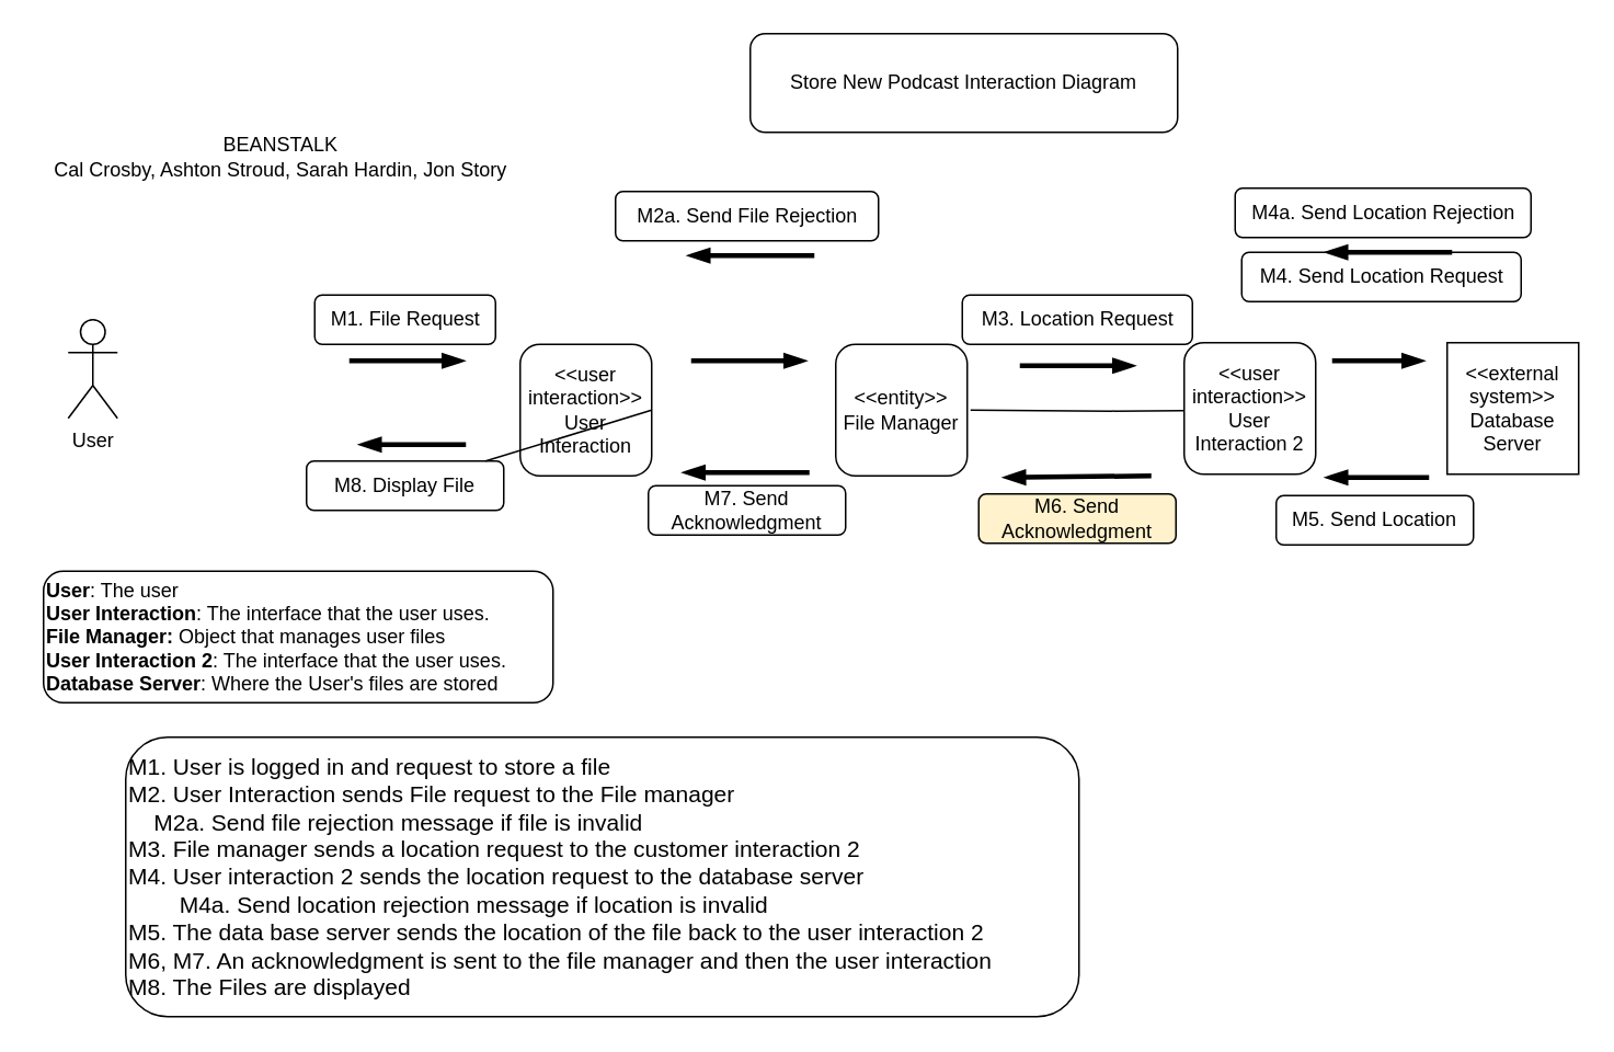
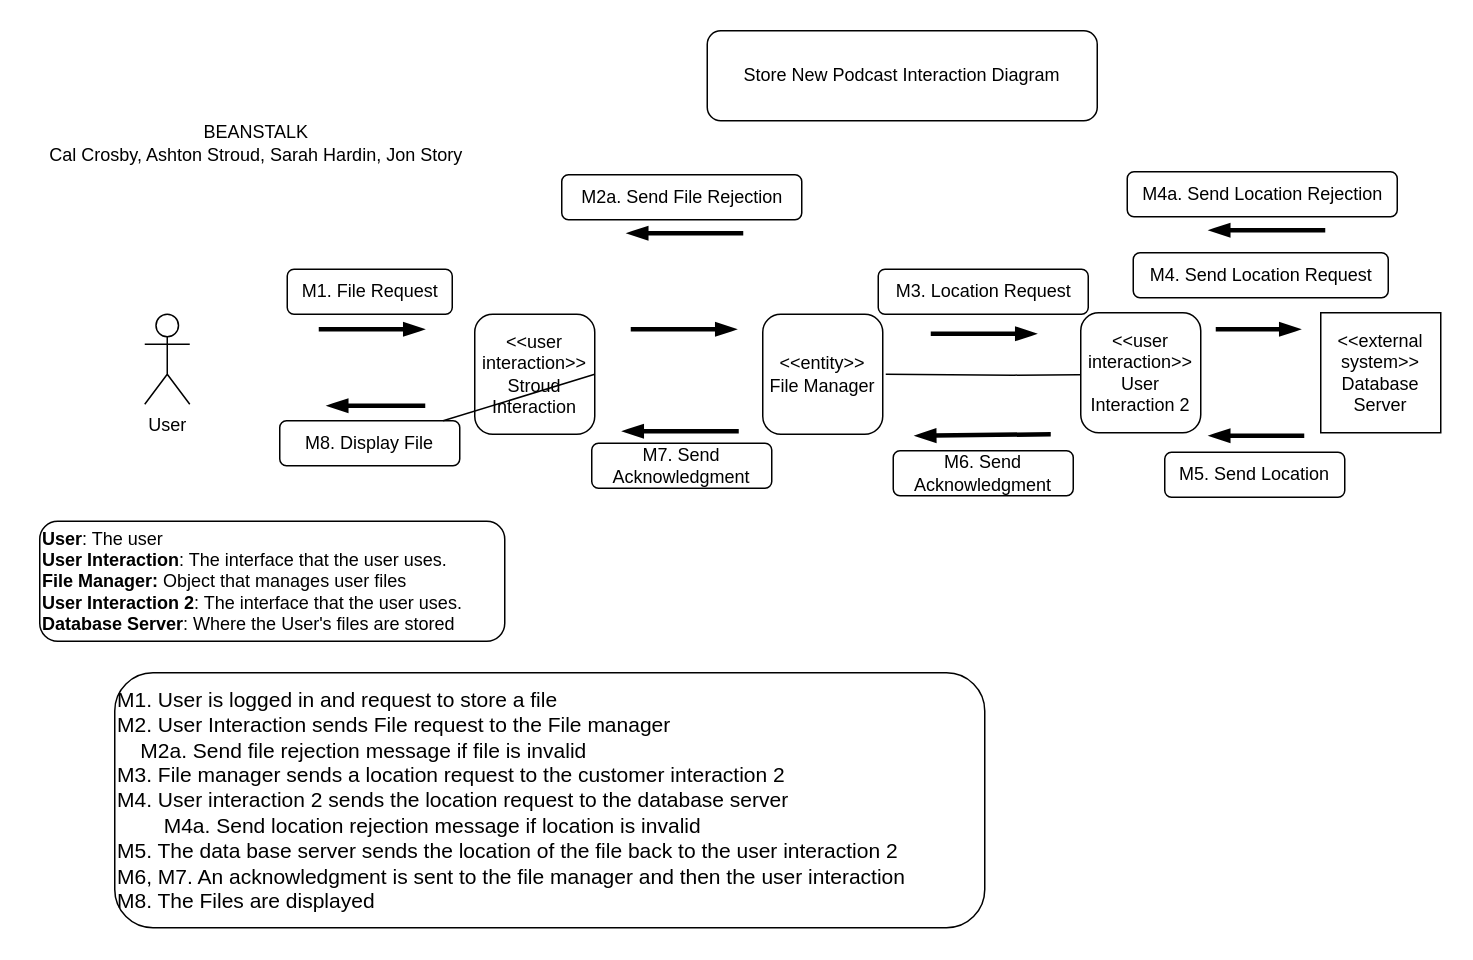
  <mxCell id="0" />
  <mxCell id="1" parent="0" />
- <mxCell id="2" value="User" style="shape=umlActor;verticalLabelPosition=bottom;verticalAlign=top;html=1;outlineConnect=0;" parent="1" vertex="1"><mxGeometry x="41" y="194" width="30" height="60" as="geometry" /></mxCell>
+ <mxCell id="2" value="User" style="shape=umlActor;verticalLabelPosition=bottom;verticalAlign=top;html=1;outlineConnect=0;" parent="1" vertex="1"><mxGeometry x="96" y="209" width="30" height="60" as="geometry" /></mxCell>
  <mxCell id="3" value="&lt;b&gt;User&lt;/b&gt;: The user&lt;br&gt;&lt;b&gt;User Interaction&lt;/b&gt;: The interface that the user uses.&lt;br&gt;&lt;b style=&quot;border-color: var(--border-color);&quot;&gt;File Manager: &lt;/b&gt;&lt;span style=&quot;border-color: var(--border-color);&quot;&gt;Object that manages user files&lt;br&gt;&lt;b&gt;User Interaction 2&lt;/b&gt;&lt;/span&gt;: The interface that the user uses.&lt;br&gt;&lt;b&gt;Database Server&lt;/b&gt;: Where the User's files are stored" style="rounded=1;whiteSpace=wrap;html=1;align=left;" parent="1" vertex="1"><mxGeometry x="26" y="347" width="310" height="80" as="geometry" /></mxCell>
  <mxCell id="4" style="edgeStyle=orthogonalEdgeStyle;rounded=0;orthogonalLoop=1;jettySize=auto;html=1;endArrow=none;endFill=0;" parent="1" edge="1"><mxGeometry relative="1" as="geometry"><mxPoint x="760" y="249" as="targetPoint" /><mxPoint x="590" y="249.077" as="sourcePoint" /></mxGeometry></mxCell>
- <mxCell id="5" value="&amp;lt;&amp;lt;user interaction&amp;gt;&amp;gt;&lt;br&gt;User Interaction" style="whiteSpace=wrap;html=1;aspect=fixed;rounded=1;" parent="1" vertex="1"><mxGeometry x="316" y="209" width="80" height="80" as="geometry" /></mxCell>
+ <mxCell id="5" value="&amp;lt;&amp;lt;user interaction&amp;gt;&amp;gt;&lt;br&gt;Stroud Interaction" style="whiteSpace=wrap;html=1;aspect=fixed;rounded=1;" parent="1" vertex="1"><mxGeometry x="316" y="209" width="80" height="80" as="geometry" /></mxCell>
  <mxCell id="6" value="M1. File Request" style="text;html=1;align=center;verticalAlign=middle;resizable=0;points=[];autosize=1;strokeColor=default;fillColor=none;rounded=1;" parent="1" vertex="1"><mxGeometry x="191" y="179" width="110" height="30" as="geometry" /></mxCell>
- <mxCell id="7" value="Store New Podcast Interaction Diagram" style="rounded=1;whiteSpace=wrap;html=1;" parent="1" vertex="1"><mxGeometry x="456" y="20" width="260" height="60" as="geometry" /></mxCell>
+ <mxCell id="7" value="Store New Podcast Interaction Diagram" style="rounded=1;whiteSpace=wrap;html=1;" parent="1" vertex="1"><mxGeometry x="471" y="20" width="260" height="60" as="geometry" /></mxCell>
  <mxCell id="8" value="M3. Location Request" style="text;html=1;align=center;verticalAlign=middle;resizable=0;points=[];autosize=1;strokeColor=default;fillColor=none;rounded=1;" parent="1" vertex="1"><mxGeometry x="585" y="179" width="140" height="30" as="geometry" /></mxCell>
  <mxCell id="9" value="&amp;lt;&amp;lt;user interaction&amp;gt;&amp;gt;&lt;br style=&quot;border-color: var(--border-color);&quot;&gt;User Interaction 2" style="whiteSpace=wrap;html=1;aspect=fixed;rounded=1;" parent="1" vertex="1"><mxGeometry x="720" y="208" width="80" height="80" as="geometry" /></mxCell>
  <mxCell id="10" value="&amp;lt;&amp;lt;external system&amp;gt;&amp;gt;&lt;br&gt;Database Server" style="whiteSpace=wrap;html=1;aspect=fixed;" parent="1" vertex="1"><mxGeometry x="880" y="208" width="80" height="80" as="geometry" /></mxCell>
  <mxCell id="11" value="" style="endArrow=blockThin;html=1;rounded=0;strokeWidth=3;endFill=1;" parent="1" edge="1"><mxGeometry width="50" height="50" relative="1" as="geometry"><mxPoint x="620" y="222" as="sourcePoint" /><mxPoint x="690" y="222" as="targetPoint" /><Array as="points"><mxPoint x="660" y="222" /></Array></mxGeometry></mxCell>
  <mxCell id="12" value="" style="endArrow=blockThin;html=1;rounded=0;strokeWidth=3;endFill=1;" parent="1" edge="1"><mxGeometry width="50" height="50" relative="1" as="geometry"><mxPoint x="212" y="219" as="sourcePoint" /><mxPoint x="282" y="219" as="targetPoint" /><Array as="points"><mxPoint x="252" y="219" /></Array></mxGeometry></mxCell>
- <mxCell id="13" value="M6. Send Acknowledgment" style="rounded=1;whiteSpace=wrap;html=1;fillColor=#fff2cc;" parent="1" vertex="1"><mxGeometry x="595" y="300" width="120" height="30" as="geometry" /></mxCell>
+ <mxCell id="13" value="M6. Send Acknowledgment" style="rounded=1;whiteSpace=wrap;html=1;" parent="1" vertex="1"><mxGeometry x="595" y="300" width="120" height="30" as="geometry" /></mxCell>
  <mxCell id="14" value="" style="endArrow=blockThin;html=1;rounded=0;strokeWidth=3;endFill=1;entryX=0.25;entryY=1;entryDx=0;entryDy=0;" parent="1" edge="1"><mxGeometry width="50" height="50" relative="1" as="geometry"><mxPoint x="700" y="289" as="sourcePoint" /><mxPoint x="610" y="290" as="targetPoint" /><Array as="points" /></mxGeometry></mxCell>
  <mxCell id="15" value="M8. Display File" style="rounded=1;whiteSpace=wrap;html=1;" parent="1" vertex="1"><mxGeometry x="186" y="280" width="120" height="30" as="geometry" /></mxCell>
  <mxCell id="16" value="" style="endArrow=blockThin;html=1;rounded=0;strokeWidth=3;endFill=1;entryX=0.25;entryY=1;entryDx=0;entryDy=0;" parent="1" edge="1"><mxGeometry width="50" height="50" relative="1" as="geometry"><mxPoint x="283" y="270" as="sourcePoint" /><mxPoint x="218" y="270" as="targetPoint" /><Array as="points" /></mxGeometry></mxCell>
  <mxCell id="17" value="&lt;font style=&quot;font-size: 14px;&quot;&gt;M1. User is logged in and request to store a file&lt;br&gt;M2. User Interaction sends File request to the File manager&lt;br&gt;&lt;span style=&quot;&quot;&gt;&lt;span style=&quot;white-space: pre;&quot;&gt;&amp;nbsp;&amp;nbsp;&amp;nbsp;&amp;nbsp;&lt;/span&gt;&lt;/span&gt;M2a. Send file rejection message if file is invalid&lt;br&gt;M3. File manager sends a location request to the customer interaction 2&lt;br&gt;M4. User interaction 2 sends the location request to the database server&lt;br&gt;&lt;span style=&quot;white-space: pre;&quot;&gt;&#09;&lt;/span&gt;M4a. Send location rejection message if location is invalid&lt;br style=&quot;border-color: var(--border-color);&quot;&gt;M5. The data base server sends the location of the file back to the user interaction 2&lt;br&gt;M6, M7. An acknowledgment is sent to the file manager and then the user interaction&lt;br&gt;M8. The Files are displayed&lt;br&gt;&lt;/font&gt;" style="rounded=1;whiteSpace=wrap;html=1;align=left;" parent="1" vertex="1"><mxGeometry x="76" y="448" width="580" height="170" as="geometry" /></mxCell>
  <mxCell id="18" value="&amp;lt;&amp;lt;entity&amp;gt;&amp;gt;&lt;br&gt;File Manager" style="whiteSpace=wrap;html=1;aspect=fixed;rounded=1;" parent="1" vertex="1"><mxGeometry x="508" y="209" width="80" height="80" as="geometry" /></mxCell>
  <mxCell id="19" value="" style="endArrow=none;html=1;rounded=0;exitX=1;exitY=0.5;exitDx=0;exitDy=0;" parent="1" source="5" target="15" edge="1"><mxGeometry width="50" height="50" relative="1" as="geometry"><mxPoint x="506" y="419" as="sourcePoint" /><mxPoint x="556" y="369" as="targetPoint" /></mxGeometry></mxCell>
  <mxCell id="20" value="" style="endArrow=blockThin;html=1;rounded=0;strokeWidth=3;endFill=1;" parent="1" edge="1"><mxGeometry width="50" height="50" relative="1" as="geometry"><mxPoint x="492" y="287" as="sourcePoint" /><mxPoint x="415" y="287" as="targetPoint" /><Array as="points" /></mxGeometry></mxCell>
  <mxCell id="21" value="" style="endArrow=blockThin;html=1;rounded=0;strokeWidth=3;endFill=1;" parent="1" edge="1"><mxGeometry width="50" height="50" relative="1" as="geometry"><mxPoint x="420" y="219" as="sourcePoint" /><mxPoint x="490" y="219" as="targetPoint" /><Array as="points"><mxPoint x="460" y="219" /></Array></mxGeometry></mxCell>
- <mxCell id="22" value="M4. Send Location Request" style="text;html=1;align=center;verticalAlign=middle;resizable=0;points=[];autosize=1;strokeColor=default;fillColor=none;rounded=1;" parent="1" vertex="1"><mxGeometry x="755" y="153" width="170" height="30" as="geometry" /></mxCell>
+ <mxCell id="22" value="M4. Send Location Request" style="text;html=1;align=center;verticalAlign=middle;resizable=0;points=[];autosize=1;strokeColor=default;fillColor=none;rounded=1;" parent="1" vertex="1"><mxGeometry x="755" y="168" width="170" height="30" as="geometry" /></mxCell>
  <mxCell id="23" value="" style="endArrow=blockThin;html=1;rounded=0;strokeWidth=3;endFill=1;" parent="1" edge="1"><mxGeometry width="50" height="50" relative="1" as="geometry"><mxPoint x="810" y="219" as="sourcePoint" /><mxPoint x="866" y="219" as="targetPoint" /><Array as="points"><mxPoint x="850" y="219" /></Array></mxGeometry></mxCell>
  <mxCell id="24" value="M5. Send Location" style="rounded=1;whiteSpace=wrap;html=1;" parent="1" vertex="1"><mxGeometry x="776" y="301" width="120" height="30" as="geometry" /></mxCell>
  <mxCell id="25" value="" style="endArrow=blockThin;html=1;rounded=0;strokeWidth=3;endFill=1;" parent="1" edge="1"><mxGeometry width="50" height="50" relative="1" as="geometry"><mxPoint x="869" y="290" as="sourcePoint" /><mxPoint x="806" y="290" as="targetPoint" /><Array as="points" /></mxGeometry></mxCell>
  <mxCell id="26" value="M7. Send Acknowledgment" style="rounded=1;whiteSpace=wrap;html=1;" parent="1" vertex="1"><mxGeometry x="394" y="295" width="120" height="30" as="geometry" /></mxCell>
  <mxCell id="27" value="" style="endArrow=blockThin;html=1;rounded=0;strokeWidth=3;endFill=1;" parent="1" edge="1"><mxGeometry width="50" height="50" relative="1" as="geometry"><mxPoint x="495" y="155" as="sourcePoint" /><mxPoint x="418" y="155" as="targetPoint" /><Array as="points" /></mxGeometry></mxCell>
  <mxCell id="28" value="M2a. Send File Rejection" style="text;html=1;align=center;verticalAlign=middle;resizable=0;points=[];autosize=1;strokeColor=default;fillColor=none;rounded=1;" parent="1" vertex="1"><mxGeometry x="374" y="116" width="160" height="30" as="geometry" /></mxCell>
  <mxCell id="29" value="" style="endArrow=blockThin;html=1;rounded=0;strokeWidth=3;endFill=1;" parent="1" edge="1"><mxGeometry width="50" height="50" relative="1" as="geometry"><mxPoint x="883" y="153" as="sourcePoint" /><mxPoint x="806" y="153" as="targetPoint" /><Array as="points" /></mxGeometry></mxCell>
  <mxCell id="30" value="M4a. Send Location Rejection" style="text;html=1;align=center;verticalAlign=middle;resizable=0;points=[];autosize=1;strokeColor=default;fillColor=none;rounded=1;" parent="1" vertex="1"><mxGeometry x="751" y="114" width="180" height="30" as="geometry" /></mxCell>
  <mxCell id="31" value="BEANSTALK&lt;br&gt;Cal Crosby, Ashton Stroud, Sarah Hardin, Jon Story" style="text;html=1;align=center;verticalAlign=middle;resizable=0;points=[];autosize=1;strokeColor=none;fillColor=none;" parent="1" vertex="1"><mxGeometry x="20" y="75" width="300" height="40" as="geometry" /></mxCell>
